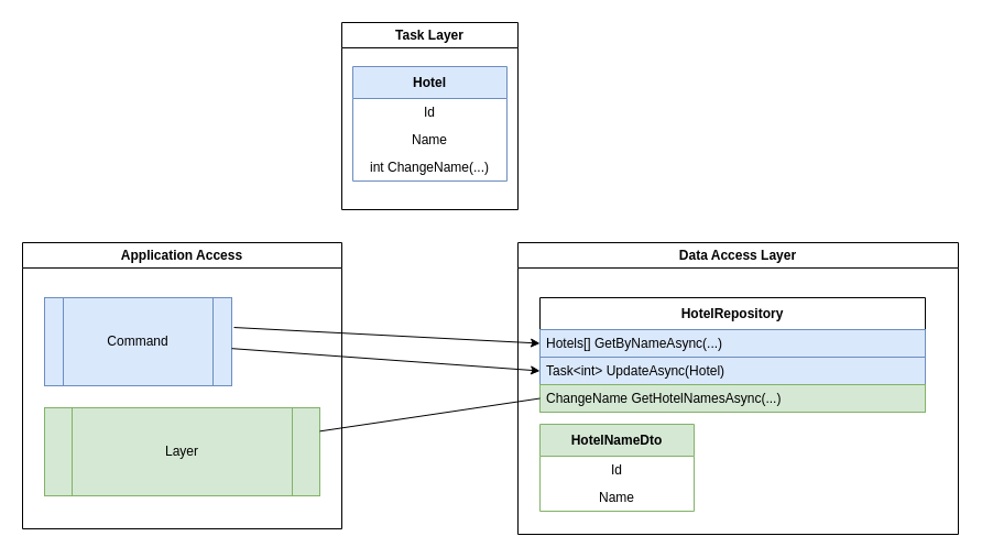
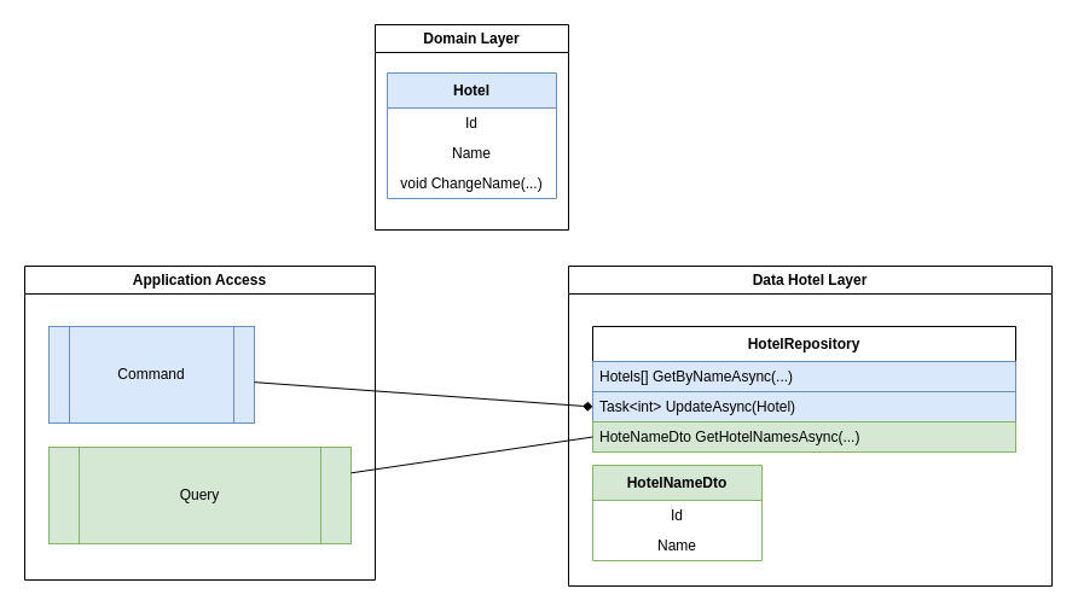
  <mxCell id="0" />
  <mxCell id="1" parent="0" />
  <mxCell id="2" value="Application Access" style="swimlane;whiteSpace=wrap;html=1;" vertex="1" parent="1"><mxGeometry x="20" y="220" width="290" height="260" as="geometry" /></mxCell>
  <mxCell id="3" value="Command" style="shape=process;whiteSpace=wrap;html=1;backgroundOutline=1;fillColor=#dae8fc;strokeColor=#6c8ebf;" vertex="1" parent="2"><mxGeometry x="20" y="50" width="170" height="80" as="geometry" /></mxCell>
- <mxCell id="4" value="Layer" style="shape=process;whiteSpace=wrap;html=1;backgroundOutline=1;fillColor=#d5e8d4;strokeColor=#82b366;" vertex="1" parent="2"><mxGeometry x="20" y="150" width="250" height="80" as="geometry" /></mxCell>
- <mxCell id="5" value="Task Layer" style="swimlane;whiteSpace=wrap;html=1;" vertex="1" parent="1"><mxGeometry x="310" y="20" width="160" height="170" as="geometry" /></mxCell>
+ <mxCell id="4" value="Query" style="shape=process;whiteSpace=wrap;html=1;backgroundOutline=1;fillColor=#d5e8d4;strokeColor=#82b366;" vertex="1" parent="2"><mxGeometry x="20" y="150" width="250" height="80" as="geometry" /></mxCell>
+ <mxCell id="5" value="Domain Layer" style="swimlane;whiteSpace=wrap;html=1;" vertex="1" parent="1"><mxGeometry x="310" y="20" width="160" height="170" as="geometry" /></mxCell>
  <mxCell id="6" value="Hotel" style="swimlane;fontStyle=1;align=center;verticalAlign=middle;childLayout=stackLayout;horizontal=1;startSize=29;horizontalStack=0;resizeParent=1;resizeParentMax=0;resizeLast=0;collapsible=0;marginBottom=0;html=1;whiteSpace=wrap;fillColor=#dae8fc;strokeColor=#6c8ebf;" vertex="1" parent="5"><mxGeometry x="10" y="40" width="140" height="104" as="geometry" /></mxCell>
  <mxCell id="7" value="Id" style="text;html=1;strokeColor=none;fillColor=none;align=center;verticalAlign=middle;spacingLeft=4;spacingRight=4;overflow=hidden;rotatable=0;points=[[0,0.5],[1,0.5]];portConstraint=eastwest;whiteSpace=wrap;" vertex="1" parent="6"><mxGeometry y="29" width="140" height="25" as="geometry" /></mxCell>
  <mxCell id="8" value="Name" style="text;html=1;strokeColor=none;fillColor=none;align=center;verticalAlign=middle;spacingLeft=4;spacingRight=4;overflow=hidden;rotatable=0;points=[[0,0.5],[1,0.5]];portConstraint=eastwest;whiteSpace=wrap;" vertex="1" parent="6"><mxGeometry y="54" width="140" height="25" as="geometry" /></mxCell>
- <mxCell id="9" value="int ChangeName(...)" style="text;html=1;strokeColor=none;fillColor=none;align=center;verticalAlign=middle;spacingLeft=4;spacingRight=4;overflow=hidden;rotatable=0;points=[[0,0.5],[1,0.5]];portConstraint=eastwest;whiteSpace=wrap;" vertex="1" parent="6"><mxGeometry y="79" width="140" height="25" as="geometry" /></mxCell>
- <mxCell id="10" value="Data Access Layer" style="swimlane;whiteSpace=wrap;html=1;" vertex="1" parent="1"><mxGeometry x="470" y="220" width="400" height="265" as="geometry" /></mxCell>
+ <mxCell id="9" value="void ChangeName(...)" style="text;html=1;strokeColor=none;fillColor=none;align=center;verticalAlign=middle;spacingLeft=4;spacingRight=4;overflow=hidden;rotatable=0;points=[[0,0.5],[1,0.5]];portConstraint=eastwest;whiteSpace=wrap;" vertex="1" parent="6"><mxGeometry y="79" width="140" height="25" as="geometry" /></mxCell>
+ <mxCell id="10" value="Data Hotel Layer" style="swimlane;whiteSpace=wrap;html=1;" vertex="1" parent="1"><mxGeometry x="470" y="220" width="400" height="265" as="geometry" /></mxCell>
  <mxCell id="11" value="HotelRepository" style="swimlane;fontStyle=1;align=center;verticalAlign=middle;childLayout=stackLayout;horizontal=1;startSize=29;horizontalStack=0;resizeParent=1;resizeParentMax=0;resizeLast=0;collapsible=0;marginBottom=0;html=1;whiteSpace=wrap;" vertex="1" parent="10"><mxGeometry x="20" y="50" width="350" height="104" as="geometry" /></mxCell>
  <mxCell id="12" value="Hotels[] GetByNameAsync(...)" style="text;html=1;strokeColor=#6c8ebf;fillColor=#dae8fc;align=left;verticalAlign=middle;spacingLeft=4;spacingRight=4;overflow=hidden;rotatable=0;points=[[0,0.5],[1,0.5]];portConstraint=eastwest;whiteSpace=wrap;" vertex="1" parent="11"><mxGeometry y="29" width="350" height="25" as="geometry" /></mxCell>
  <mxCell id="13" value="Task&amp;lt;int&amp;gt; UpdateAsync(Hotel)" style="text;html=1;strokeColor=#6c8ebf;fillColor=#dae8fc;align=left;verticalAlign=middle;spacingLeft=4;spacingRight=4;overflow=hidden;rotatable=0;points=[[0,0.5],[1,0.5]];portConstraint=eastwest;whiteSpace=wrap;" vertex="1" parent="11"><mxGeometry y="54" width="350" height="25" as="geometry" /></mxCell>
- <mxCell id="14" value="ChangeName GetHotelNamesAsync(...)" style="text;html=1;strokeColor=#82b366;fillColor=#d5e8d4;align=left;verticalAlign=middle;spacingLeft=4;spacingRight=4;overflow=hidden;rotatable=0;points=[[0,0.5],[1,0.5]];portConstraint=eastwest;whiteSpace=wrap;" vertex="1" parent="11"><mxGeometry y="79" width="350" height="25" as="geometry" /></mxCell>
+ <mxCell id="14" value="HoteNameDto GetHotelNamesAsync(...)" style="text;html=1;strokeColor=#82b366;fillColor=#d5e8d4;align=left;verticalAlign=middle;spacingLeft=4;spacingRight=4;overflow=hidden;rotatable=0;points=[[0,0.5],[1,0.5]];portConstraint=eastwest;whiteSpace=wrap;" vertex="1" parent="11"><mxGeometry y="79" width="350" height="25" as="geometry" /></mxCell>
  <mxCell id="15" value="HotelNameDto" style="swimlane;fontStyle=1;align=center;verticalAlign=middle;childLayout=stackLayout;horizontal=1;startSize=29;horizontalStack=0;resizeParent=1;resizeParentMax=0;resizeLast=0;collapsible=0;marginBottom=0;html=1;whiteSpace=wrap;fillColor=#d5e8d4;strokeColor=#82b366;" vertex="1" parent="10"><mxGeometry x="20" y="165" width="140" height="79" as="geometry" /></mxCell>
  <mxCell id="16" value="Id" style="text;html=1;strokeColor=none;fillColor=none;align=center;verticalAlign=middle;spacingLeft=4;spacingRight=4;overflow=hidden;rotatable=0;points=[[0,0.5],[1,0.5]];portConstraint=eastwest;whiteSpace=wrap;" vertex="1" parent="15"><mxGeometry y="29" width="140" height="25" as="geometry" /></mxCell>
  <mxCell id="17" value="Name" style="text;html=1;strokeColor=none;fillColor=none;align=center;verticalAlign=middle;spacingLeft=4;spacingRight=4;overflow=hidden;rotatable=0;points=[[0,0.5],[1,0.5]];portConstraint=eastwest;whiteSpace=wrap;" vertex="1" parent="15"><mxGeometry y="54" width="140" height="25" as="geometry" /></mxCell>
- <mxCell id="18" style="rounded=0;orthogonalLoop=1;jettySize=auto;html=1;entryX=0;entryY=0.5;entryDx=0;entryDy=0;exitX=1.012;exitY=0.338;exitDx=0;exitDy=0;exitPerimeter=0;" edge="1" parent="1" source="3" target="12"><mxGeometry relative="1" as="geometry" /></mxCell>
- <mxCell id="19" style="rounded=0;orthogonalLoop=1;jettySize=auto;html=1;entryX=0;entryY=0.5;entryDx=0;entryDy=0;" edge="1" parent="1" source="3" target="13"><mxGeometry relative="1" as="geometry" /></mxCell>
+ <mxCell id="19" style="rounded=0;orthogonalLoop=1;jettySize=auto;html=1;entryX=0;entryY=0.5;entryDx=0;entryDy=0;endArrow=diamond;" edge="1" parent="1" source="3" target="13"><mxGeometry relative="1" as="geometry" /></mxCell>
  <mxCell id="20" style="rounded=0;orthogonalLoop=1;jettySize=auto;html=1;entryX=0;entryY=0.5;entryDx=0;entryDy=0;endArrow=none;" edge="1" parent="1" source="4" target="14"><mxGeometry relative="1" as="geometry" /></mxCell>
